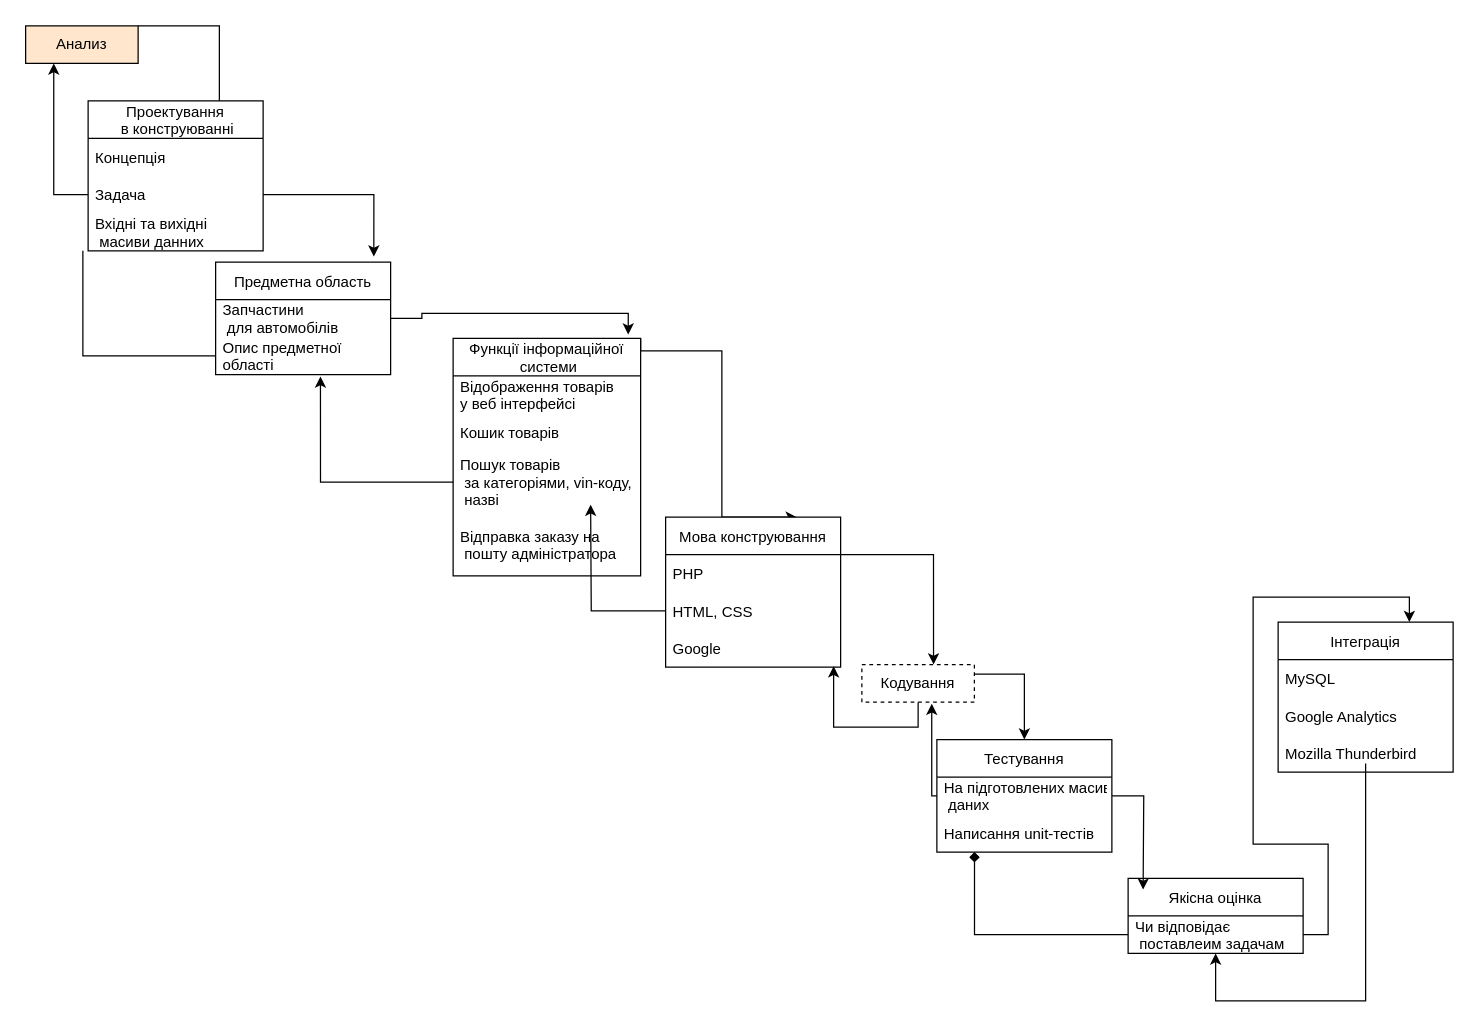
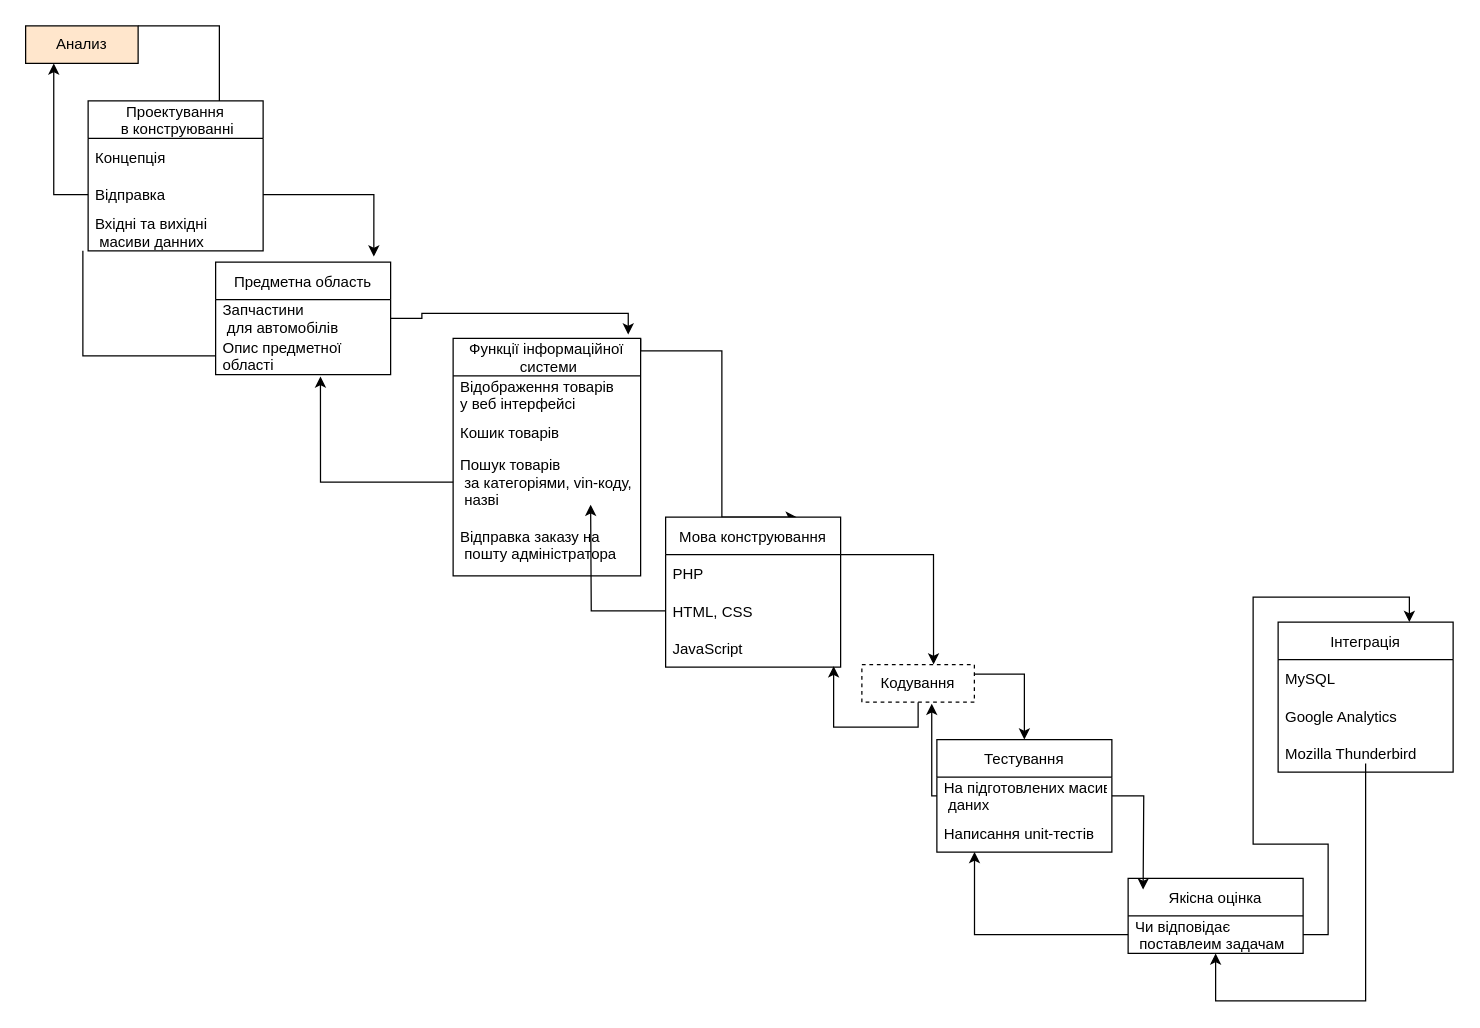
  <mxCell id="0" />
  <mxCell id="1" parent="0" />
  <mxCell id="2" style="edgeStyle=orthogonalEdgeStyle;rounded=0;orthogonalLoop=1;jettySize=auto;html=1;exitX=1;exitY=0;exitDx=0;exitDy=0;entryX=0.75;entryY=0;entryDx=0;entryDy=0;endArrow=none;" edge="1" parent="1" source="3" target="4"><mxGeometry relative="1" as="geometry"><Array as="points"><mxPoint x="175" y="20" /></Array></mxGeometry></mxCell>
  <mxCell id="3" value="Анализ" style="rounded=0;whiteSpace=wrap;html=1;fillColor=#ffe6cc;" vertex="1" parent="1"><mxGeometry x="20" y="20" width="90" height="30" as="geometry" /></mxCell>
  <mxCell id="4" value="Проектування&#10; в конструюванні" style="swimlane;fontStyle=0;childLayout=stackLayout;horizontal=1;startSize=30;horizontalStack=0;resizeParent=1;resizeParentMax=0;resizeLast=0;collapsible=1;marginBottom=0;" vertex="1" parent="1"><mxGeometry x="70" y="80" width="140" height="120" as="geometry" /></mxCell>
  <mxCell id="5" value="Концепція" style="text;strokeColor=none;fillColor=none;align=left;verticalAlign=middle;spacingLeft=4;spacingRight=4;overflow=hidden;points=[[0,0.5],[1,0.5]];portConstraint=eastwest;rotatable=0;" vertex="1" parent="4"><mxGeometry y="30" width="140" height="30" as="geometry" /></mxCell>
- <mxCell id="6" value="Задача" style="text;strokeColor=none;fillColor=none;align=left;verticalAlign=middle;spacingLeft=4;spacingRight=4;overflow=hidden;points=[[0,0.5],[1,0.5]];portConstraint=eastwest;rotatable=0;" vertex="1" parent="4"><mxGeometry y="60" width="140" height="30" as="geometry" /></mxCell>
+ <mxCell id="6" value="Відправка" style="text;strokeColor=none;fillColor=none;align=left;verticalAlign=middle;spacingLeft=4;spacingRight=4;overflow=hidden;points=[[0,0.5],[1,0.5]];portConstraint=eastwest;rotatable=0;" vertex="1" parent="4"><mxGeometry y="60" width="140" height="30" as="geometry" /></mxCell>
  <mxCell id="7" value="Вхідні та вихідні&#10; масиви данних" style="text;strokeColor=none;fillColor=none;align=left;verticalAlign=middle;spacingLeft=4;spacingRight=4;overflow=hidden;points=[[0,0.5],[1,0.5]];portConstraint=eastwest;rotatable=0;" vertex="1" parent="4"><mxGeometry y="90" width="140" height="30" as="geometry" /></mxCell>
  <mxCell id="8" value="Предметна область" style="swimlane;fontStyle=0;childLayout=stackLayout;horizontal=1;startSize=30;horizontalStack=0;resizeParent=1;resizeParentMax=0;resizeLast=0;collapsible=1;marginBottom=0;" vertex="1" parent="1"><mxGeometry x="172" y="209" width="140" height="90" as="geometry" /></mxCell>
  <mxCell id="9" value="Запчастини&#10; для автомобілів" style="text;strokeColor=none;fillColor=none;align=left;verticalAlign=middle;spacingLeft=4;spacingRight=4;overflow=hidden;points=[[0,0.5],[1,0.5]];portConstraint=eastwest;rotatable=0;" vertex="1" parent="8"><mxGeometry y="30" width="140" height="30" as="geometry" /></mxCell>
  <mxCell id="10" value="Опис предметної&#10;області" style="text;strokeColor=none;fillColor=none;align=left;verticalAlign=middle;spacingLeft=4;spacingRight=4;overflow=hidden;points=[[0,0.5],[1,0.5]];portConstraint=eastwest;rotatable=0;" vertex="1" parent="8"><mxGeometry y="60" width="140" height="30" as="geometry" /></mxCell>
  <mxCell id="11" style="edgeStyle=orthogonalEdgeStyle;rounded=0;orthogonalLoop=1;jettySize=auto;html=1;exitX=1;exitY=0;exitDx=0;exitDy=0;entryX=0.75;entryY=0;entryDx=0;entryDy=0;" edge="1" parent="1" source="12" target="18"><mxGeometry relative="1" as="geometry"><Array as="points"><mxPoint x="512" y="280" /><mxPoint x="577" y="280" /></Array></mxGeometry></mxCell>
  <mxCell id="12" value="Функції інформаційної&#10; системи" style="swimlane;fontStyle=0;childLayout=stackLayout;horizontal=1;startSize=30;horizontalStack=0;resizeParent=1;resizeParentMax=0;resizeLast=0;collapsible=1;marginBottom=0;" vertex="1" parent="1"><mxGeometry x="362" y="270" width="150" height="190" as="geometry" /></mxCell>
  <mxCell id="13" value="Відображення товарів&#10;у веб інтерфейсі" style="text;strokeColor=none;fillColor=none;align=left;verticalAlign=middle;spacingLeft=4;spacingRight=4;overflow=hidden;points=[[0,0.5],[1,0.5]];portConstraint=eastwest;rotatable=0;" vertex="1" parent="12"><mxGeometry y="30" width="150" height="30" as="geometry" /></mxCell>
  <mxCell id="14" value="Кошик товарів" style="text;strokeColor=none;fillColor=none;align=left;verticalAlign=middle;spacingLeft=4;spacingRight=4;overflow=hidden;points=[[0,0.5],[1,0.5]];portConstraint=eastwest;rotatable=0;" vertex="1" parent="12"><mxGeometry y="60" width="150" height="30" as="geometry" /></mxCell>
  <mxCell id="15" value="Пошук товарів&#10; за категоріями, vin-коду,&#10; назві" style="text;strokeColor=none;fillColor=none;align=left;verticalAlign=middle;spacingLeft=4;spacingRight=4;overflow=hidden;points=[[0,0.5],[1,0.5]];portConstraint=eastwest;rotatable=0;" vertex="1" parent="12"><mxGeometry y="90" width="150" height="50" as="geometry" /></mxCell>
  <mxCell id="16" value="Відправка заказу на&#10; пошту адміністратора" style="text;strokeColor=none;fillColor=none;align=left;verticalAlign=middle;spacingLeft=4;spacingRight=4;overflow=hidden;points=[[0,0.5],[1,0.5]];portConstraint=eastwest;rotatable=0;" vertex="1" parent="12"><mxGeometry y="140" width="150" height="50" as="geometry" /></mxCell>
  <mxCell id="17" style="edgeStyle=orthogonalEdgeStyle;rounded=0;orthogonalLoop=1;jettySize=auto;html=1;exitX=1;exitY=0.25;exitDx=0;exitDy=0;entryX=0.637;entryY=-0.005;entryDx=0;entryDy=0;entryPerimeter=0;" edge="1" parent="1" source="18" target="24"><mxGeometry relative="1" as="geometry" /></mxCell>
  <mxCell id="18" value="Мова конструювання" style="swimlane;fontStyle=0;childLayout=stackLayout;horizontal=1;startSize=30;horizontalStack=0;resizeParent=1;resizeParentMax=0;resizeLast=0;collapsible=1;marginBottom=0;" vertex="1" parent="1"><mxGeometry x="532" y="413" width="140" height="120" as="geometry" /></mxCell>
  <mxCell id="19" value="PHP" style="text;strokeColor=none;fillColor=none;align=left;verticalAlign=middle;spacingLeft=4;spacingRight=4;overflow=hidden;points=[[0,0.5],[1,0.5]];portConstraint=eastwest;rotatable=0;" vertex="1" parent="18"><mxGeometry y="30" width="140" height="30" as="geometry" /></mxCell>
  <mxCell id="20" value="HTML, CSS" style="text;strokeColor=none;fillColor=none;align=left;verticalAlign=middle;spacingLeft=4;spacingRight=4;overflow=hidden;points=[[0,0.5],[1,0.5]];portConstraint=eastwest;rotatable=0;" vertex="1" parent="18"><mxGeometry y="60" width="140" height="30" as="geometry" /></mxCell>
- <mxCell id="21" value="Google" style="text;strokeColor=none;fillColor=none;align=left;verticalAlign=middle;spacingLeft=4;spacingRight=4;overflow=hidden;points=[[0,0.5],[1,0.5]];portConstraint=eastwest;rotatable=0;" vertex="1" parent="18"><mxGeometry y="90" width="140" height="30" as="geometry" /></mxCell>
+ <mxCell id="21" value="JavaScript" style="text;strokeColor=none;fillColor=none;align=left;verticalAlign=middle;spacingLeft=4;spacingRight=4;overflow=hidden;points=[[0,0.5],[1,0.5]];portConstraint=eastwest;rotatable=0;" vertex="1" parent="18"><mxGeometry y="90" width="140" height="30" as="geometry" /></mxCell>
  <mxCell id="22" style="edgeStyle=orthogonalEdgeStyle;rounded=0;orthogonalLoop=1;jettySize=auto;html=1;exitX=1;exitY=0.25;exitDx=0;exitDy=0;entryX=0.5;entryY=0;entryDx=0;entryDy=0;" edge="1" parent="1" source="24" target="25"><mxGeometry relative="1" as="geometry" /></mxCell>
  <mxCell id="23" style="edgeStyle=orthogonalEdgeStyle;rounded=0;orthogonalLoop=1;jettySize=auto;html=1;exitX=0.5;exitY=1;exitDx=0;exitDy=0;entryX=0.96;entryY=0.975;entryDx=0;entryDy=0;entryPerimeter=0;" edge="1" parent="1" source="24" target="21"><mxGeometry relative="1" as="geometry" /></mxCell>
  <mxCell id="24" value="Кодування" style="rounded=0;whiteSpace=wrap;html=1;dashed=1;" vertex="1" parent="1"><mxGeometry x="689" y="531" width="90" height="30" as="geometry" /></mxCell>
  <mxCell id="25" value="Тестування" style="swimlane;fontStyle=0;childLayout=stackLayout;horizontal=1;startSize=30;horizontalStack=0;resizeParent=1;resizeParentMax=0;resizeLast=0;collapsible=1;marginBottom=0;" vertex="1" parent="1"><mxGeometry x="749" y="591" width="140" height="90" as="geometry" /></mxCell>
  <mxCell id="26" value="На підготовлених масивах&#10; даних" style="text;strokeColor=none;fillColor=none;align=left;verticalAlign=middle;spacingLeft=4;spacingRight=4;overflow=hidden;points=[[0,0.5],[1,0.5]];portConstraint=eastwest;rotatable=0;" vertex="1" parent="25"><mxGeometry y="30" width="140" height="30" as="geometry" /></mxCell>
  <mxCell id="27" value="Написання unit-тестів" style="text;strokeColor=none;fillColor=none;align=left;verticalAlign=middle;spacingLeft=4;spacingRight=4;overflow=hidden;points=[[0,0.5],[1,0.5]];portConstraint=eastwest;rotatable=0;" vertex="1" parent="25"><mxGeometry y="60" width="140" height="30" as="geometry" /></mxCell>
  <mxCell id="28" value="Якісна оцінка" style="swimlane;fontStyle=0;childLayout=stackLayout;horizontal=1;startSize=30;horizontalStack=0;resizeParent=1;resizeParentMax=0;resizeLast=0;collapsible=1;marginBottom=0;" vertex="1" parent="1"><mxGeometry x="902" y="702" width="140" height="60" as="geometry" /></mxCell>
  <mxCell id="29" value="Чи відповідає&#10; поставлеим задачам" style="text;strokeColor=none;fillColor=none;align=left;verticalAlign=middle;spacingLeft=4;spacingRight=4;overflow=hidden;points=[[0,0.5],[1,0.5]];portConstraint=eastwest;rotatable=0;" vertex="1" parent="28"><mxGeometry y="30" width="140" height="30" as="geometry" /></mxCell>
  <mxCell id="30" value="Інтеграція" style="swimlane;fontStyle=0;childLayout=stackLayout;horizontal=1;startSize=30;horizontalStack=0;resizeParent=1;resizeParentMax=0;resizeLast=0;collapsible=1;marginBottom=0;" vertex="1" parent="1"><mxGeometry x="1022" y="497" width="140" height="120" as="geometry" /></mxCell>
  <mxCell id="31" value="MySQL" style="text;strokeColor=none;fillColor=none;align=left;verticalAlign=middle;spacingLeft=4;spacingRight=4;overflow=hidden;points=[[0,0.5],[1,0.5]];portConstraint=eastwest;rotatable=0;" vertex="1" parent="30"><mxGeometry y="30" width="140" height="30" as="geometry" /></mxCell>
  <mxCell id="32" value="Google Analytics" style="text;strokeColor=none;fillColor=none;align=left;verticalAlign=middle;spacingLeft=4;spacingRight=4;overflow=hidden;points=[[0,0.5],[1,0.5]];portConstraint=eastwest;rotatable=0;" vertex="1" parent="30"><mxGeometry y="60" width="140" height="30" as="geometry" /></mxCell>
  <mxCell id="33" value="Mozilla Thunderbird" style="text;strokeColor=none;fillColor=none;align=left;verticalAlign=middle;spacingLeft=4;spacingRight=4;overflow=hidden;points=[[0,0.5],[1,0.5]];portConstraint=eastwest;rotatable=0;" vertex="1" parent="30"><mxGeometry y="90" width="140" height="30" as="geometry" /></mxCell>
  <mxCell id="34" style="edgeStyle=orthogonalEdgeStyle;rounded=0;orthogonalLoop=1;jettySize=auto;html=1;exitX=0;exitY=0.5;exitDx=0;exitDy=0;entryX=0.25;entryY=1;entryDx=0;entryDy=0;" edge="1" parent="1" source="6" target="3"><mxGeometry relative="1" as="geometry" /></mxCell>
  <mxCell id="35" style="edgeStyle=orthogonalEdgeStyle;rounded=0;orthogonalLoop=1;jettySize=auto;html=1;exitX=0;exitY=0.5;exitDx=0;exitDy=0;entryX=-0.03;entryY=0.995;entryDx=0;entryDy=0;entryPerimeter=0;endArrow=none;" edge="1" parent="1" source="10" target="7"><mxGeometry relative="1" as="geometry" /></mxCell>
  <mxCell id="36" style="edgeStyle=orthogonalEdgeStyle;rounded=0;orthogonalLoop=1;jettySize=auto;html=1;exitX=1;exitY=0.5;exitDx=0;exitDy=0;entryX=0.904;entryY=-0.049;entryDx=0;entryDy=0;entryPerimeter=0;" edge="1" parent="1" source="6" target="8"><mxGeometry relative="1" as="geometry" /></mxCell>
  <mxCell id="37" style="edgeStyle=orthogonalEdgeStyle;rounded=0;orthogonalLoop=1;jettySize=auto;html=1;exitX=0;exitY=0.5;exitDx=0;exitDy=0;entryX=0.599;entryY=1.049;entryDx=0;entryDy=0;entryPerimeter=0;" edge="1" parent="1" source="15" target="10"><mxGeometry relative="1" as="geometry"><mxPoint x="342" y="260" as="targetPoint" /><Array as="points"><mxPoint x="256" y="385" /></Array></mxGeometry></mxCell>
  <mxCell id="38" style="edgeStyle=orthogonalEdgeStyle;rounded=0;orthogonalLoop=1;jettySize=auto;html=1;exitX=1;exitY=0.5;exitDx=0;exitDy=0;entryX=0.934;entryY=-0.016;entryDx=0;entryDy=0;entryPerimeter=0;" edge="1" parent="1" source="9" target="12"><mxGeometry relative="1" as="geometry"><Array as="points"><mxPoint x="337" y="254" /><mxPoint x="337" y="250" /><mxPoint x="502" y="250" /></Array></mxGeometry></mxCell>
  <mxCell id="39" style="edgeStyle=orthogonalEdgeStyle;rounded=0;orthogonalLoop=1;jettySize=auto;html=1;exitX=0;exitY=0.5;exitDx=0;exitDy=0;" edge="1" parent="1" source="20"><mxGeometry relative="1" as="geometry"><mxPoint x="472" y="403" as="targetPoint" /></mxGeometry></mxCell>
  <mxCell id="40" style="edgeStyle=orthogonalEdgeStyle;rounded=0;orthogonalLoop=1;jettySize=auto;html=1;exitX=0;exitY=0.5;exitDx=0;exitDy=0;entryX=0.621;entryY=1.043;entryDx=0;entryDy=0;entryPerimeter=0;" edge="1" parent="1" source="26" target="24"><mxGeometry relative="1" as="geometry"><Array as="points"><mxPoint x="745" y="636" /></Array></mxGeometry></mxCell>
  <mxCell id="41" style="edgeStyle=orthogonalEdgeStyle;rounded=0;orthogonalLoop=1;jettySize=auto;html=1;exitX=1;exitY=0.5;exitDx=0;exitDy=0;entryX=0.75;entryY=0;entryDx=0;entryDy=0;" edge="1" parent="1" source="26"><mxGeometry relative="1" as="geometry"><mxPoint x="914" y="711" as="targetPoint" /></mxGeometry></mxCell>
- <mxCell id="42" style="edgeStyle=orthogonalEdgeStyle;rounded=0;orthogonalLoop=1;jettySize=auto;html=1;exitX=0;exitY=0.5;exitDx=0;exitDy=0;entryX=0.215;entryY=0.995;entryDx=0;entryDy=0;entryPerimeter=0;endArrow=diamond;" edge="1" parent="1" source="29" target="27"><mxGeometry relative="1" as="geometry"><mxPoint x="719" y="758" as="targetPoint" /></mxGeometry></mxCell>
+ <mxCell id="42" style="edgeStyle=orthogonalEdgeStyle;rounded=0;orthogonalLoop=1;jettySize=auto;html=1;exitX=0;exitY=0.5;exitDx=0;exitDy=0;entryX=0.215;entryY=0.995;entryDx=0;entryDy=0;entryPerimeter=0;" edge="1" parent="1" source="29" target="27"><mxGeometry relative="1" as="geometry"><mxPoint x="719" y="758" as="targetPoint" /></mxGeometry></mxCell>
  <mxCell id="43" style="edgeStyle=orthogonalEdgeStyle;rounded=0;orthogonalLoop=1;jettySize=auto;html=1;" edge="1" parent="1" target="29"><mxGeometry relative="1" as="geometry"><mxPoint x="906" y="774" as="targetPoint" /><mxPoint x="1092" y="610" as="sourcePoint" /><Array as="points"><mxPoint x="1092" y="800" /><mxPoint x="972" y="800" /></Array></mxGeometry></mxCell>
  <mxCell id="44" style="edgeStyle=orthogonalEdgeStyle;rounded=0;orthogonalLoop=1;jettySize=auto;html=1;exitX=1;exitY=0.5;exitDx=0;exitDy=0;entryX=0.75;entryY=0;entryDx=0;entryDy=0;" edge="1" parent="1" source="29" target="30"><mxGeometry relative="1" as="geometry" /></mxCell>
